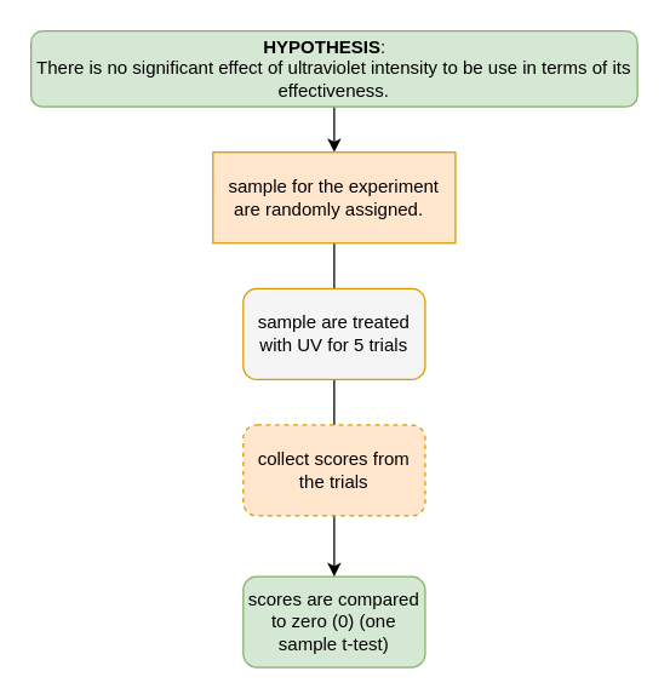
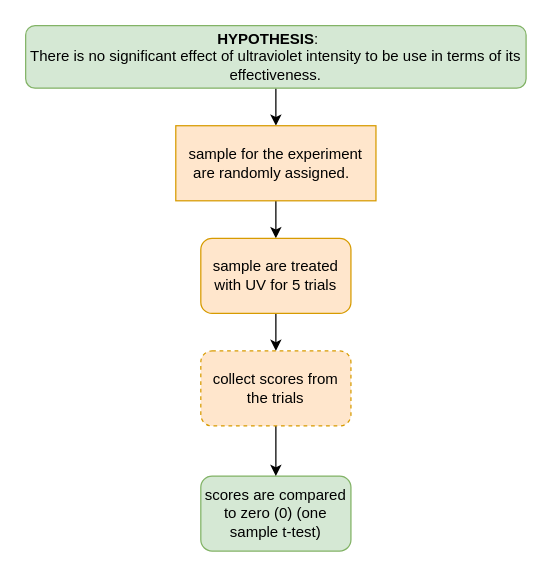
  <mxCell id="0" />
  <mxCell id="1" parent="0" />
  <mxCell id="2" value="" style="edgeStyle=orthogonalEdgeStyle;rounded=0;orthogonalLoop=1;jettySize=auto;html=1;" parent="1" source="3" target="5" edge="1"><mxGeometry relative="1" as="geometry" /></mxCell>
  <mxCell id="3" value="&lt;font style=&quot;font-size: 12px;&quot;&gt;&lt;b&gt;HYPOTHESIS&lt;/b&gt;:&lt;span style=&quot;font-family: &amp;quot;Times New Roman&amp;quot;; background-color: initial;&quot;&gt;&amp;nbsp; &amp;nbsp;&amp;nbsp;&lt;br&gt;&lt;/span&gt;&lt;span style=&quot;font-family: Arial, sans-serif; text-indent: -18pt; background-color: initial;&quot;&gt;There is no significant effect of ultraviolet intensity to be use in terms of its effectiveness.&lt;/span&gt;&lt;/font&gt;&lt;span style=&quot;font-family: &amp;quot;Times New Roman&amp;quot;; font-size: 7pt; background-color: initial;&quot;&gt;&lt;br&gt;&lt;/span&gt;" style="rounded=1;whiteSpace=wrap;html=1;fillColor=#d5e8d4;strokeColor=#82b366;" parent="1" vertex="1"><mxGeometry x="20" y="20" width="400" height="50" as="geometry" /></mxCell>
- <mxCell id="4" value="" style="edgeStyle=orthogonalEdgeStyle;rounded=0;orthogonalLoop=1;jettySize=auto;html=1;fontSize=12;endArrow=none;" parent="1" source="5" target="8" edge="1"><mxGeometry relative="1" as="geometry" /></mxCell>
+ <mxCell id="4" value="" style="edgeStyle=orthogonalEdgeStyle;rounded=0;orthogonalLoop=1;jettySize=auto;html=1;fontSize=12;" parent="1" source="5" target="8" edge="1"><mxGeometry relative="1" as="geometry" /></mxCell>
  <mxCell id="5" value="sample for the experiment are randomly assigned.&amp;nbsp;&amp;nbsp;" style="whiteSpace=wrap;html=1;fillColor=#ffe6cc;strokeColor=#d79b00;rounded=0;" parent="1" vertex="1"><mxGeometry x="140" y="100" width="160" height="60" as="geometry" /></mxCell>
  <mxCell id="6" value="scores are compared to zero (0) (one sample t-test)" style="rounded=1;whiteSpace=wrap;html=1;fillColor=#d5e8d4;strokeColor=#82b366;" parent="1" vertex="1"><mxGeometry x="160" y="380" width="120" height="60" as="geometry" /></mxCell>
- <mxCell id="7" value="" style="edgeStyle=orthogonalEdgeStyle;rounded=0;orthogonalLoop=1;jettySize=auto;html=1;fontSize=12;endArrow=none;" parent="1" source="8" target="10" edge="1"><mxGeometry relative="1" as="geometry" /></mxCell>
- <mxCell id="8" value="sample are treated with UV for 5 trials" style="rounded=1;whiteSpace=wrap;html=1;fillColor=#f5f5f5;strokeColor=#d79b00;" parent="1" vertex="1"><mxGeometry x="160" y="190" width="120" height="60" as="geometry" /></mxCell>
+ <mxCell id="7" value="" style="edgeStyle=orthogonalEdgeStyle;rounded=0;orthogonalLoop=1;jettySize=auto;html=1;fontSize=12;" parent="1" source="8" target="10" edge="1"><mxGeometry relative="1" as="geometry" /></mxCell>
+ <mxCell id="8" value="sample are treated with UV for 5 trials" style="rounded=1;whiteSpace=wrap;html=1;fillColor=#ffe6cc;strokeColor=#d79b00;" parent="1" vertex="1"><mxGeometry x="160" y="190" width="120" height="60" as="geometry" /></mxCell>
  <mxCell id="9" value="" style="edgeStyle=orthogonalEdgeStyle;rounded=0;orthogonalLoop=1;jettySize=auto;html=1;fontSize=12;" parent="1" source="10" target="6" edge="1"><mxGeometry relative="1" as="geometry" /></mxCell>
  <mxCell id="10" value="collect scores from the trials" style="rounded=1;whiteSpace=wrap;html=1;fillColor=#ffe6cc;strokeColor=#d79b00;dashed=1;" parent="1" vertex="1"><mxGeometry x="160" y="280" width="120" height="60" as="geometry" /></mxCell>
